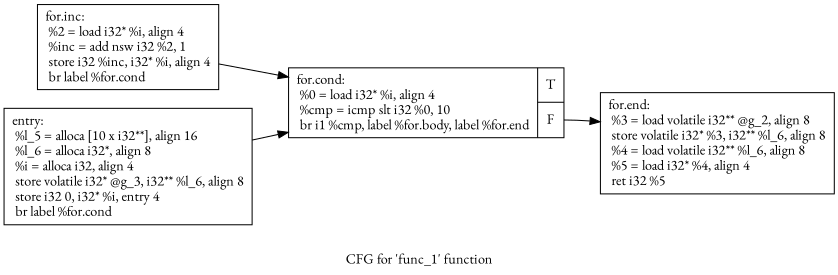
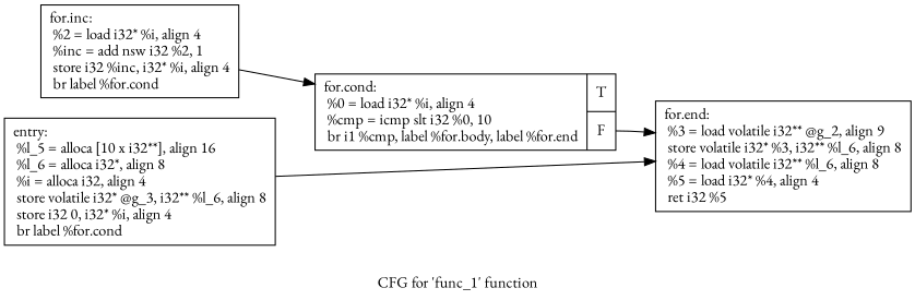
  digraph {
    fontname="EB Garamond"
    label="CFG for 'func_1' function"
    rankdir=LR
    node [fontname="EB Garamond" shape=record]
    edge [fontname="EB Garamond"]
-   n1 [label="{entry:\l  %l_5 = alloca [10 x i32**], align 16\l  %l_6 = alloca i32*, align 8\l  %i = alloca i32, align 4\l  store volatile i32* @g_3, i32** %l_6, align 8\l  store i32 0, i32* %i, entry 4\l  br label %for.cond\l}"]
+   n1 [label="{entry:\l  %l_5 = alloca [10 x i32**], align 16\l  %l_6 = alloca i32*, align 8\l  %i = alloca i32, align 4\l  store volatile i32* @g_3, i32** %l_6, align 8\l  store i32 0, i32* %i, align 4\l  br label %for.cond\l}"]
    n2 [label="{for.cond:                                         \l  %0 = load i32* %i, align 4\l  %cmp = icmp slt i32 %0, 10\l  br i1 %cmp, label %for.body, label %for.end\l|{<s0>T|<s1>F}}"]
-   n3 [label="{for.end:                                          \l  %3 = load volatile i32** @g_2, align 8\l  store volatile i32* %3, i32** %l_6, align 8\l  %4 = load volatile i32** %l_6, align 8\l  %5 = load i32* %4, align 4\l  ret i32 %5\l}"]
+   n3 [label="{for.end:                                          \l  %3 = load volatile i32** @g_2, align 9\l  store volatile i32* %3, i32** %l_6, align 8\l  %4 = load volatile i32** %l_6, align 8\l  %5 = load i32* %4, align 4\l  ret i32 %5\l}"]
    n4 [label="{for.inc:                                          \l  %2 = load i32* %i, align 4\l  %inc = add nsw i32 %2, 1\l  store i32 %inc, i32* %i, align 4\l  br label %for.cond\l}"]
-   n1 -> n2
+   n1 -> n3
    n2 -> n3 [tailport=s1]
    n4 -> n2
  }
